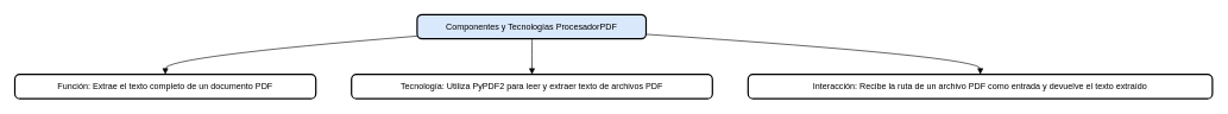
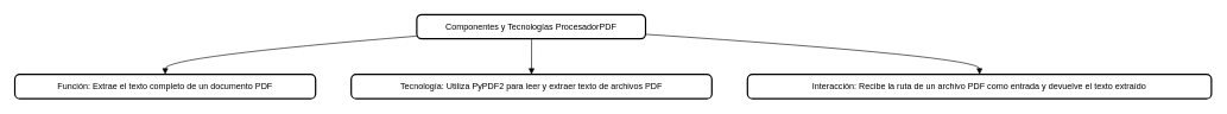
  <mxCell id="0" />
  <mxCell id="1" parent="0" />
- <mxCell id="2" value="Componentes y Tecnologías ProcesadorPDF" style="rounded=1;absoluteArcSize=1;arcSize=14;whiteSpace=wrap;strokeWidth=2;fillColor=#dae8fc;" vertex="1" parent="1"><mxGeometry x="584" width="321" height="34" as="geometry" y="20" /></mxCell>
+ <mxCell id="2" value="Componentes y Tecnologías ProcesadorPDF" style="rounded=1;absoluteArcSize=1;arcSize=14;whiteSpace=wrap;strokeWidth=2;" vertex="1" parent="1"><mxGeometry x="584" width="321" height="34" as="geometry" y="20" /></mxCell>
  <mxCell id="3" value="Función: Extrae el texto completo de un documento PDF" style="rounded=1;absoluteArcSize=1;arcSize=14;whiteSpace=wrap;strokeWidth=2;" vertex="1" parent="1"><mxGeometry y="104" width="422" height="34" as="geometry" x="20" /></mxCell>
  <mxCell id="4" value="Tecnología: Utiliza PyPDF2 para leer y extraer texto de archivos PDF" style="rounded=1;absoluteArcSize=1;arcSize=14;whiteSpace=wrap;strokeWidth=2;" vertex="1" parent="1"><mxGeometry x="492" y="104" width="506" height="34" as="geometry" /></mxCell>
  <mxCell id="5" value="Interacción: Recibe la ruta de un archivo PDF como entrada y devuelve el texto extraído" style="rounded=1;absoluteArcSize=1;arcSize=14;whiteSpace=wrap;strokeWidth=2;" vertex="1" parent="1"><mxGeometry x="1048" y="104" width="651" height="34" as="geometry" /></mxCell>
  <mxCell id="6" value="" style="curved=1;startArrow=none;endArrow=block;exitX=0.001;exitY=0.886;entryX=0.5;entryY=0;" edge="1" parent="1" source="2" target="3"><mxGeometry relative="1" as="geometry"><Array as="points"><mxPoint x="231" y="79" /></Array></mxGeometry></mxCell>
  <mxCell id="7" value="" style="curved=1;startArrow=none;endArrow=block;exitX=0.502;exitY=1;entryX=0.5;entryY=0;" edge="1" parent="1" source="2" target="4"><mxGeometry relative="1" as="geometry"><Array as="points" /></mxGeometry></mxCell>
  <mxCell id="8" value="" style="curved=1;startArrow=none;endArrow=block;exitX=1.002;exitY=0.816;entryX=0.5;entryY=0;" edge="1" parent="1" source="2" target="5"><mxGeometry relative="1" as="geometry"><Array as="points"><mxPoint x="1374" y="79" /></Array></mxGeometry></mxCell>
